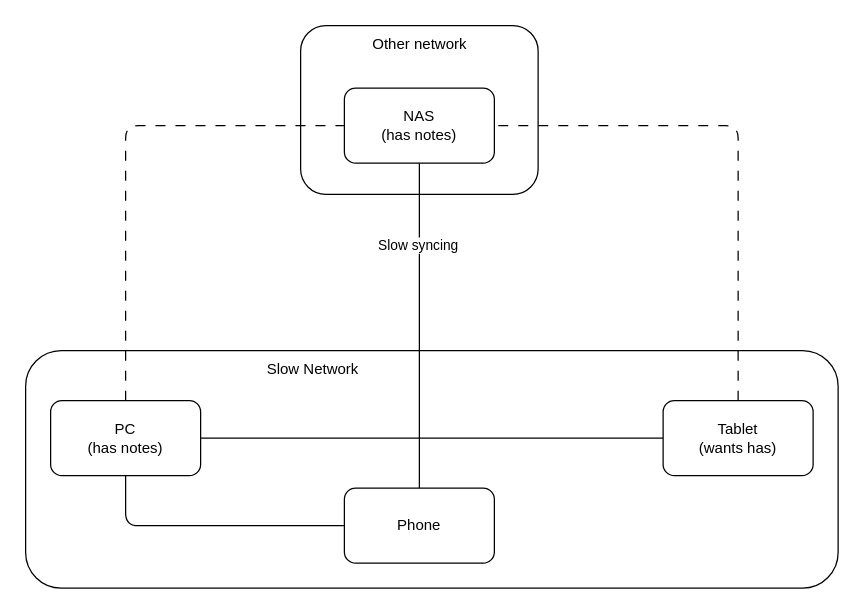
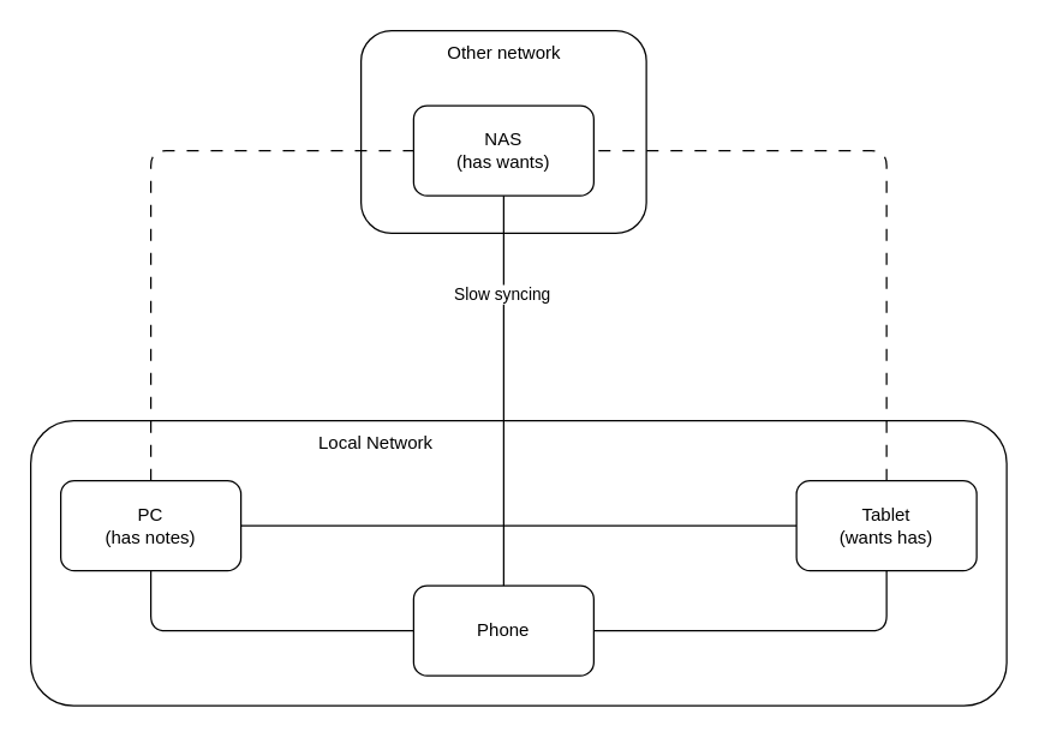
  <mxCell id="0" />
  <mxCell id="1" parent="0" />
  <mxCell id="2" value="" style="rounded=1;whiteSpace=wrap;html=1;" vertex="1" parent="1"><mxGeometry x="240" y="20" width="190" height="135" as="geometry" /></mxCell>
  <mxCell id="3" value="" style="rounded=1;whiteSpace=wrap;html=1;" vertex="1" parent="1"><mxGeometry x="20" y="280" width="650" height="190" as="geometry" /></mxCell>
- <mxCell id="4" value="NAS&lt;div&gt;(has notes)&lt;/div&gt;" style="rounded=1;whiteSpace=wrap;html=1;" vertex="1" parent="1"><mxGeometry x="275" y="70" width="120" height="60" as="geometry" /></mxCell>
+ <mxCell id="4" value="NAS&lt;div&gt;(has wants)&lt;/div&gt;" style="rounded=1;whiteSpace=wrap;html=1;" vertex="1" parent="1"><mxGeometry x="275" y="70" width="120" height="60" as="geometry" /></mxCell>
  <mxCell id="5" style="edgeStyle=orthogonalEdgeStyle;rounded=1;orthogonalLoop=1;jettySize=auto;html=1;exitX=1;exitY=0.5;exitDx=0;exitDy=0;entryX=0;entryY=0.5;entryDx=0;entryDy=0;endArrow=none;startFill=0;" edge="1" parent="1" source="8" target="14"><mxGeometry relative="1" as="geometry" /></mxCell>
  <mxCell id="6" style="edgeStyle=orthogonalEdgeStyle;rounded=1;orthogonalLoop=1;jettySize=auto;html=1;exitX=0.5;exitY=1;exitDx=0;exitDy=0;entryX=0;entryY=0.5;entryDx=0;entryDy=0;endArrow=none;startFill=0;" edge="1" parent="1" source="8" target="12"><mxGeometry relative="1" as="geometry" /></mxCell>
  <mxCell id="7" style="edgeStyle=orthogonalEdgeStyle;rounded=1;orthogonalLoop=1;jettySize=auto;html=1;exitX=0.5;exitY=0;exitDx=0;exitDy=0;entryX=0;entryY=0.5;entryDx=0;entryDy=0;endArrow=none;startFill=0;dashed=1;dashPattern=8 8;" edge="1" parent="1" source="8" target="4"><mxGeometry relative="1" as="geometry" /></mxCell>
  <mxCell id="8" value="PC&lt;div&gt;(has notes)&lt;/div&gt;" style="rounded=1;whiteSpace=wrap;html=1;" vertex="1" parent="1"><mxGeometry x="40" y="320" width="120" height="60" as="geometry" /></mxCell>
+ <mxCell id="9" style="edgeStyle=orthogonalEdgeStyle;rounded=1;orthogonalLoop=1;jettySize=auto;html=1;exitX=1;exitY=0.5;exitDx=0;exitDy=0;entryX=0.5;entryY=1;entryDx=0;entryDy=0;endArrow=none;startFill=0;" edge="1" parent="1" source="12" target="14"><mxGeometry relative="1" as="geometry" /></mxCell>
  <mxCell id="10" style="edgeStyle=orthogonalEdgeStyle;rounded=1;orthogonalLoop=1;jettySize=auto;html=1;exitX=0.5;exitY=0;exitDx=0;exitDy=0;entryX=0.5;entryY=1;entryDx=0;entryDy=0;endArrow=none;startFill=0;dashed=0;dashPattern=8 8;" edge="1" parent="1" source="12" target="4"><mxGeometry relative="1" as="geometry" /></mxCell>
  <mxCell id="11" value="Slow syncing" style="edgeLabel;html=1;align=center;verticalAlign=middle;resizable=0;points=[];" vertex="1" connectable="0" parent="10"><mxGeometry x="0.5" y="2" relative="1" as="geometry"><mxPoint as="offset" /></mxGeometry></mxCell>
  <mxCell id="12" value="Phone" style="rounded=1;whiteSpace=wrap;html=1;" vertex="1" parent="1"><mxGeometry x="275" y="390" width="120" height="60" as="geometry" /></mxCell>
  <mxCell id="13" style="edgeStyle=orthogonalEdgeStyle;rounded=1;orthogonalLoop=1;jettySize=auto;html=1;exitX=0.5;exitY=0;exitDx=0;exitDy=0;entryX=1;entryY=0.5;entryDx=0;entryDy=0;endArrow=none;startFill=0;dashed=1;dashPattern=8 8;" edge="1" parent="1" source="14" target="4"><mxGeometry relative="1" as="geometry" /></mxCell>
  <mxCell id="14" value="Tablet&lt;div&gt;(wants has)&lt;/div&gt;" style="rounded=1;whiteSpace=wrap;html=1;" vertex="1" parent="1"><mxGeometry x="530" y="320" width="120" height="60" as="geometry" /></mxCell>
- <mxCell id="15" value="Slow Network" style="text;html=1;align=center;verticalAlign=middle;whiteSpace=wrap;rounded=1;" vertex="1" parent="1"><mxGeometry x="180" y="280" width="140" height="30" as="geometry" /></mxCell>
+ <mxCell id="15" value="Local Network" style="text;html=1;align=center;verticalAlign=middle;whiteSpace=wrap;rounded=1;" vertex="1" parent="1"><mxGeometry x="180" y="280" width="140" height="30" as="geometry" /></mxCell>
  <mxCell id="16" value="Other network" style="text;html=1;align=center;verticalAlign=middle;whiteSpace=wrap;rounded=0;" vertex="1" parent="1"><mxGeometry x="283" y="20" width="105" height="30" as="geometry" /></mxCell>
